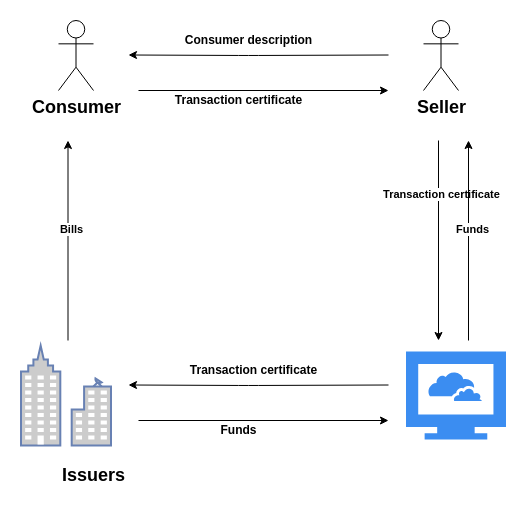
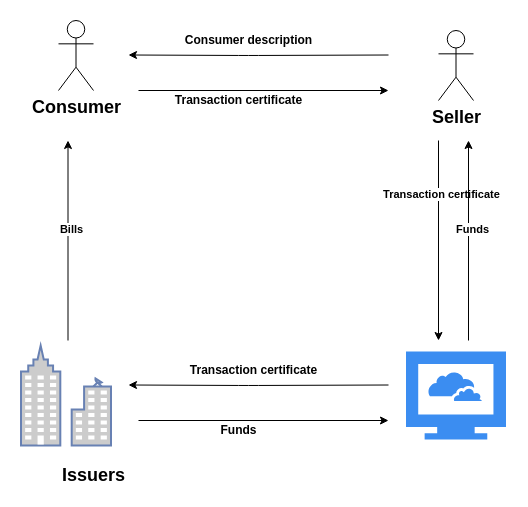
  <mxCell id="0" />
  <mxCell id="1" parent="0" />
  <mxCell id="2" value="&lt;b&gt;&lt;font style=&quot;font-size: 18px&quot;&gt;Consumer&lt;/font&gt;&lt;/b&gt;" style="shape=umlActor;verticalLabelPosition=bottom;verticalAlign=top;html=1;outlineConnect=0;" vertex="1" parent="1"><mxGeometry x="58" y="20" width="35" height="70" as="geometry" /></mxCell>
- <mxCell id="3" value="&lt;span style=&quot;font-size: 18px&quot;&gt;&lt;b&gt;Seller&lt;/b&gt;&lt;/span&gt;" style="shape=umlActor;verticalLabelPosition=bottom;verticalAlign=top;html=1;outlineConnect=0;" vertex="1" parent="1"><mxGeometry x="423" y="20" width="35" height="70" as="geometry" /></mxCell>
+ <mxCell id="3" value="&lt;span style=&quot;font-size: 18px&quot;&gt;&lt;b&gt;Seller&lt;/b&gt;&lt;/span&gt;" style="shape=umlActor;verticalLabelPosition=bottom;verticalAlign=top;html=1;outlineConnect=0;" vertex="1" parent="1"><mxGeometry x="438" y="30" width="35" height="70" as="geometry" /></mxCell>
  <mxCell id="4" value="" style="fontColor=#0066CC;verticalAlign=top;verticalLabelPosition=bottom;labelPosition=center;align=center;html=1;outlineConnect=0;fillColor=#CCCCCC;strokeColor=#6881B3;gradientColor=none;gradientDirection=north;strokeWidth=2;shape=mxgraph.networks.business_center;" vertex="1" parent="1"><mxGeometry x="20.5" y="345" width="90" height="100" as="geometry" /></mxCell>
  <mxCell id="5" value="" style="html=1;aspect=fixed;strokeColor=none;shadow=0;align=center;verticalAlign=top;fillColor=#3B8DF1;shape=mxgraph.gcp2.cloud_computer" vertex="1" parent="1"><mxGeometry x="405.5" y="351" width="100" height="88" as="geometry" /></mxCell>
  <mxCell id="6" value="&lt;font style=&quot;font-size: 18px&quot;&gt;&lt;b&gt;Issuers&lt;/b&gt;&lt;/font&gt;" style="text;html=1;align=center;verticalAlign=middle;resizable=0;points=[];autosize=1;" vertex="1" parent="1"><mxGeometry x="53" y="465" width="80" height="20" as="geometry" /></mxCell>
  <mxCell id="7" value="" style="endArrow=classic;html=1;" edge="1" parent="1"><mxGeometry width="50" height="50" relative="1" as="geometry"><mxPoint x="388" y="54.5" as="sourcePoint" /><mxPoint x="128" y="54.5" as="targetPoint" /><Array as="points"><mxPoint x="248" y="55" /></Array></mxGeometry></mxCell>
  <mxCell id="8" value="" style="endArrow=classic;html=1;" edge="1" parent="1"><mxGeometry width="50" height="50" relative="1" as="geometry"><mxPoint x="138" y="90" as="sourcePoint" /><mxPoint x="388" y="90" as="targetPoint" /></mxGeometry></mxCell>
  <mxCell id="9" value="&lt;b&gt;Consumer description&lt;/b&gt;" style="text;html=1;align=center;verticalAlign=middle;resizable=0;points=[];autosize=1;" vertex="1" parent="1"><mxGeometry x="173" y="30" width="150" height="20" as="geometry" /></mxCell>
  <mxCell id="10" value="&lt;b&gt;Transaction certificate&lt;/b&gt;" style="text;html=1;align=center;verticalAlign=middle;resizable=0;points=[];autosize=1;" vertex="1" parent="1"><mxGeometry x="168" y="90" width="140" height="20" as="geometry" /></mxCell>
  <mxCell id="11" value="" style="endArrow=classic;html=1;" edge="1" parent="1"><mxGeometry width="50" height="50" relative="1" as="geometry"><mxPoint x="388" y="384.5" as="sourcePoint" /><mxPoint x="128" y="384.5" as="targetPoint" /><Array as="points"><mxPoint x="248" y="385" /></Array></mxGeometry></mxCell>
  <mxCell id="12" value="" style="endArrow=classic;html=1;" edge="1" parent="1"><mxGeometry width="50" height="50" relative="1" as="geometry"><mxPoint x="138" y="420" as="sourcePoint" /><mxPoint x="388" y="420" as="targetPoint" /></mxGeometry></mxCell>
  <mxCell id="13" value="&lt;span style=&quot;color: rgba(0 , 0 , 0 , 0) ; font-family: monospace ; font-size: 0px&quot;&gt;%3CmxGraphModel%3E%3Croot%3E%3CmxCell%20id%3D%220%22%2F%3E%3CmxCell%20id%3D%221%22%20parent%3D%220%22%2F%3E%3CmxCell%20id%3D%222%22%20value%3D%22%22%20style%3D%22endArrow%3Dclassic%3Bhtml%3D1%3B%22%20edge%3D%221%22%20parent%3D%221%22%3E%3CmxGeometry%20width%3D%2250%22%20height%3D%2250%22%20relative%3D%221%22%20as%3D%22geometry%22%3E%3CmxPoint%20x%3D%22490%22%20y%3D%22244.5%22%20as%3D%22sourcePoint%22%2F%3E%3CmxPoint%20x%3D%22230%22%20y%3D%22244.5%22%20as%3D%22targetPoint%22%2F%3E%3CArray%20as%3D%22points%22%3E%3CmxPoint%20x%3D%22350%22%20y%3D%22245%22%2F%3E%3C%2FArray%3E%3C%2FmxGeometry%3E%3C%2FmxCell%3E%3CmxCell%20id%3D%223%22%20value%3D%22%22%20style%3D%22endArrow%3Dclassic%3Bhtml%3D1%3B%22%20edge%3D%221%22%20parent%3D%221%22%3E%3CmxGeometry%20width%3D%2250%22%20height%3D%2250%22%20relative%3D%221%22%20as%3D%22geometry%22%3E%3CmxPoint%20x%3D%22240%22%20y%3D%22280%22%20as%3D%22sourcePoint%22%2F%3E%3CmxPoint%20x%3D%22490%22%20y%3D%22280%22%20as%3D%22targetPoint%22%2F%3E%3C%2FmxGeometry%3E%3C%2FmxCell%3E%3CmxCell%20id%3D%224%22%20value%3D%22%26lt%3Bb%26gt%3BTransaction%20description%26lt%3B%2Fb%26gt%3B%22%20style%3D%22text%3Bhtml%3D1%3Balign%3Dcenter%3BverticalAlign%3Dmiddle%3Bresizable%3D0%3Bpoints%3D%5B%5D%3Bautosize%3D1%3B%22%20vertex%3D%221%22%20parent%3D%221%22%3E%3CmxGeometry%20x%3D%22275%22%20y%3D%22220%22%20width%3D%22150%22%20height%3D%2220%22%20as%3D%22geometry%22%2F%3E%3C%2FmxCell%3E%3CmxCell%20id%3D%225%22%20value%3D%22%26lt%3Bb%26gt%3BTransaction%20certificate%26lt%3B%2Fb%26gt%3B%22%20style%3D%22text%3Bhtml%3D1%3Balign%3Dcenter%3BverticalAlign%3Dmiddle%3Bresizable%3D0%3Bpoints%3D%5B%5D%3Bautosize%3D1%3B%22%20vertex%3D%221%22%20parent%3D%221%22%3E%3CmxGeometry%20x%3D%22270%22%20y%3D%22280%22%20width%3D%22140%22%20height%3D%2220%22%20as%3D%22geometry%22%2F%3E%3C%2FmxCell%3E%3C%2Froot%3E%3C%2FmxGraphModel%3E&lt;/span&gt;&lt;font color=&quot;rgba(0, 0, 0, 0)&quot; face=&quot;monospace&quot;&gt;&lt;span style=&quot;font-size: 0px&quot;&gt;Transaction certificate&lt;/span&gt;&lt;/font&gt;" style="text;html=1;align=center;verticalAlign=middle;resizable=0;points=[];autosize=1;" vertex="1" parent="1"><mxGeometry x="238" y="360" width="20" height="20" as="geometry" /></mxCell>
  <mxCell id="14" value="&lt;b&gt;Funds&lt;/b&gt;" style="text;html=1;align=center;verticalAlign=middle;resizable=0;points=[];autosize=1;" vertex="1" parent="1"><mxGeometry x="213" y="420" width="50" height="20" as="geometry" /></mxCell>
  <mxCell id="15" value="&lt;b&gt;Transaction certificate&lt;/b&gt;" style="text;html=1;align=center;verticalAlign=middle;resizable=0;points=[];autosize=1;" vertex="1" parent="1"><mxGeometry x="183" y="360" width="140" height="20" as="geometry" /></mxCell>
  <mxCell id="16" value="" style="endArrow=classic;html=1;" edge="1" parent="1"><mxGeometry width="50" height="50" relative="1" as="geometry"><mxPoint x="438" y="140" as="sourcePoint" /><mxPoint x="438" y="340" as="targetPoint" /></mxGeometry></mxCell>
  <mxCell id="17" value="&lt;b&gt;Transaction certificate&lt;/b&gt;" style="edgeLabel;html=1;align=center;verticalAlign=middle;resizable=0;points=[];" vertex="1" connectable="0" parent="16"><mxGeometry x="-0.47" y="2" relative="1" as="geometry"><mxPoint as="offset" /></mxGeometry></mxCell>
  <mxCell id="18" value="" style="endArrow=classic;html=1;" edge="1" parent="1"><mxGeometry width="50" height="50" relative="1" as="geometry"><mxPoint x="468" y="340" as="sourcePoint" /><mxPoint x="468" y="140" as="targetPoint" /></mxGeometry></mxCell>
  <mxCell id="19" value="&lt;b&gt;Funds&lt;/b&gt;" style="edgeLabel;html=1;align=center;verticalAlign=middle;resizable=0;points=[];" vertex="1" connectable="0" parent="18"><mxGeometry x="0.12" y="-3" relative="1" as="geometry"><mxPoint as="offset" /></mxGeometry></mxCell>
  <mxCell id="20" value="" style="endArrow=classic;html=1;" edge="1" parent="1"><mxGeometry width="50" height="50" relative="1" as="geometry"><mxPoint x="67.5" y="340" as="sourcePoint" /><mxPoint x="67.5" y="140" as="targetPoint" /></mxGeometry></mxCell>
  <mxCell id="21" value="&lt;b&gt;Bills&lt;/b&gt;" style="edgeLabel;html=1;align=center;verticalAlign=middle;resizable=0;points=[];" vertex="1" connectable="0" parent="20"><mxGeometry x="0.12" y="-3" relative="1" as="geometry"><mxPoint as="offset" /></mxGeometry></mxCell>
